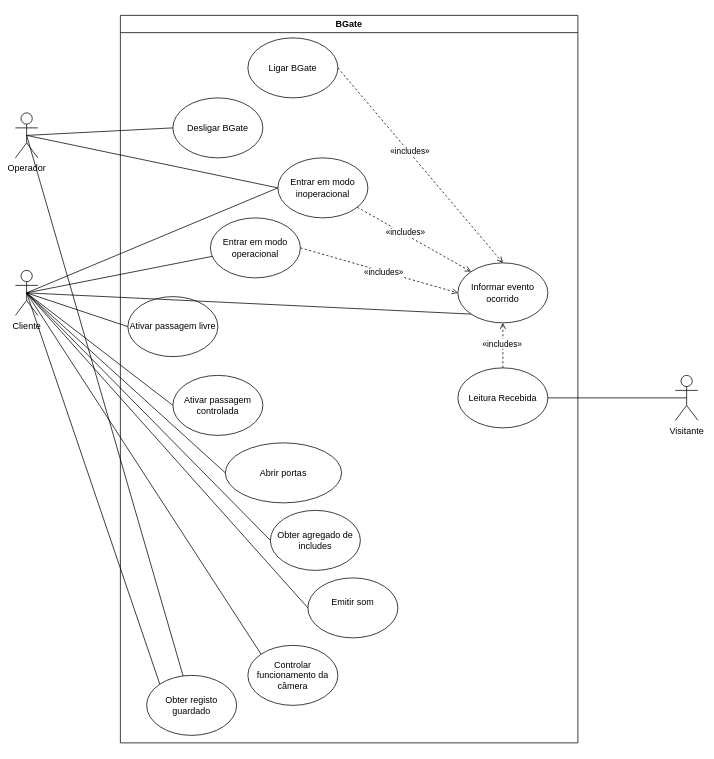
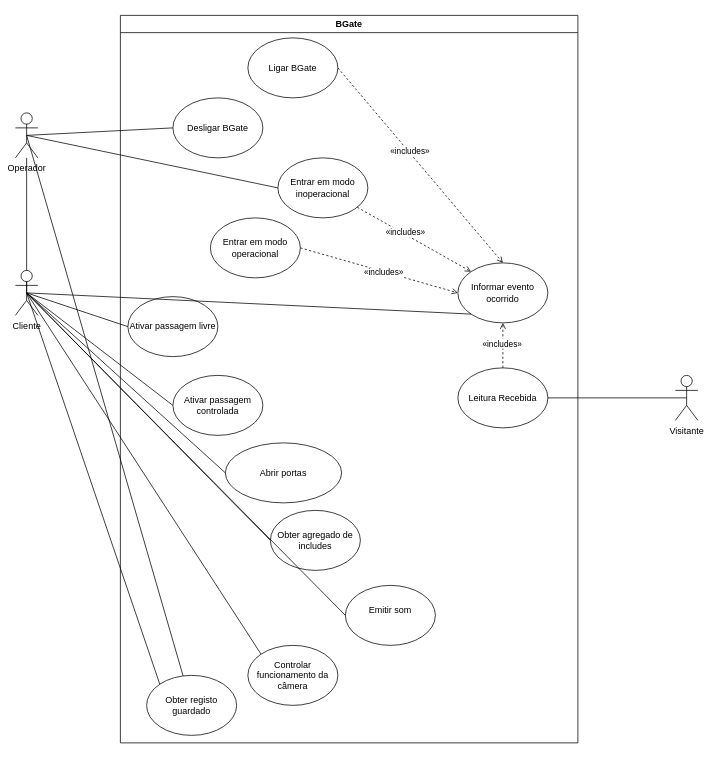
  <mxCell id="0" />
  <mxCell id="1" parent="0" />
  <mxCell id="2" value="BGate" style="swimlane;whiteSpace=wrap;html=1;" vertex="1" parent="1"><mxGeometry x="160" y="20" width="610" height="970" as="geometry" /></mxCell>
  <mxCell id="3" style="rounded=0;orthogonalLoop=1;jettySize=auto;html=1;exitX=1;exitY=0.5;exitDx=0;exitDy=0;entryX=0.5;entryY=0;entryDx=0;entryDy=0;endArrow=open;endFill=0;dashed=1;" edge="1" parent="2" source="5" target="15"><mxGeometry relative="1" as="geometry" /></mxCell>
  <mxCell id="4" value="«includes»" style="edgeLabel;html=1;align=center;verticalAlign=middle;resizable=0;points=[];" vertex="1" connectable="0" parent="3"><mxGeometry x="-0.141" y="1" relative="1" as="geometry"><mxPoint as="offset" /></mxGeometry></mxCell>
  <mxCell id="5" value="Ligar BGate" style="ellipse;whiteSpace=wrap;html=1;" vertex="1" parent="2"><mxGeometry x="170" y="30" width="120" height="80" as="geometry" /></mxCell>
  <mxCell id="6" style="rounded=0;orthogonalLoop=1;jettySize=auto;html=1;exitX=1;exitY=0.5;exitDx=0;exitDy=0;entryX=0;entryY=0.5;entryDx=0;entryDy=0;endArrow=open;endFill=0;dashed=1;" edge="1" parent="2" source="8" target="15"><mxGeometry relative="1" as="geometry" /></mxCell>
  <mxCell id="7" value="«includes»" style="edgeLabel;html=1;align=center;verticalAlign=middle;resizable=0;points=[];" vertex="1" connectable="0" parent="6"><mxGeometry x="0.052" y="-1" relative="1" as="geometry"><mxPoint as="offset" /></mxGeometry></mxCell>
  <mxCell id="8" value="Entrar em modo operacional" style="ellipse;whiteSpace=wrap;html=1;" vertex="1" parent="2"><mxGeometry x="120" y="270" width="120" height="80" as="geometry" /></mxCell>
  <mxCell id="9" style="rounded=0;orthogonalLoop=1;jettySize=auto;html=1;entryX=0;entryY=0;entryDx=0;entryDy=0;endArrow=open;endFill=0;dashed=1;" edge="1" parent="2" source="11" target="15"><mxGeometry relative="1" as="geometry" /></mxCell>
  <mxCell id="10" value="«includes»" style="edgeLabel;html=1;align=center;verticalAlign=middle;resizable=0;points=[];" vertex="1" connectable="0" parent="9"><mxGeometry x="-0.19" y="3" relative="1" as="geometry"><mxPoint as="offset" /></mxGeometry></mxCell>
  <mxCell id="11" value="Entrar em modo inoperacional" style="ellipse;whiteSpace=wrap;html=1;" vertex="1" parent="2"><mxGeometry x="210" y="190" width="120" height="80" as="geometry" /></mxCell>
  <mxCell id="12" style="rounded=0;orthogonalLoop=1;jettySize=auto;html=1;exitX=0.5;exitY=0;exitDx=0;exitDy=0;entryX=0.5;entryY=1;entryDx=0;entryDy=0;endArrow=open;endFill=0;dashed=1;" edge="1" parent="2" source="14" target="15"><mxGeometry relative="1" as="geometry" /></mxCell>
  <mxCell id="13" value="«includes»" style="edgeLabel;html=1;align=center;verticalAlign=middle;resizable=0;points=[];" vertex="1" connectable="0" parent="12"><mxGeometry x="0.088" y="2" relative="1" as="geometry"><mxPoint as="offset" /></mxGeometry></mxCell>
  <mxCell id="14" value="Leitura Recebida" style="ellipse;whiteSpace=wrap;html=1;" vertex="1" parent="2"><mxGeometry x="450" y="470" width="120" height="80" as="geometry" /></mxCell>
  <mxCell id="15" value="Informar evento ocorrido" style="ellipse;whiteSpace=wrap;html=1;" vertex="1" parent="2"><mxGeometry x="450" y="330" width="120" height="80" as="geometry" /></mxCell>
  <mxCell id="16" value="&lt;div&gt;Desligar BGate&lt;/div&gt;" style="ellipse;whiteSpace=wrap;html=1;" vertex="1" parent="2"><mxGeometry x="70" y="110" width="120" height="80" as="geometry" /></mxCell>
  <mxCell id="17" value="Abrir portas" style="ellipse;whiteSpace=wrap;html=1;" vertex="1" parent="2"><mxGeometry x="140" y="570" width="155" height="80" as="geometry" /></mxCell>
  <mxCell id="18" value="Ativar passagem livre" style="ellipse;whiteSpace=wrap;html=1;" vertex="1" parent="2"><mxGeometry x="10" y="375" width="120" height="80" as="geometry" /></mxCell>
  <mxCell id="19" value="Ativar passagem controlada" style="ellipse;whiteSpace=wrap;html=1;" vertex="1" parent="2"><mxGeometry x="70" y="480" width="120" height="80" as="geometry" /></mxCell>
  <mxCell id="20" value="Controlar funcionamento da câmera" style="ellipse;whiteSpace=wrap;html=1;" vertex="1" parent="2"><mxGeometry x="170" y="840" width="120" height="80" as="geometry" /></mxCell>
- <mxCell id="21" value="Emitir som&lt;div&gt;&lt;br&gt;&lt;/div&gt;" style="ellipse;whiteSpace=wrap;html=1;" vertex="1" parent="2"><mxGeometry x="250" y="750" width="120" height="80" as="geometry" /></mxCell>
+ <mxCell id="21" value="Emitir som&lt;div&gt;&lt;br&gt;&lt;/div&gt;" style="ellipse;whiteSpace=wrap;html=1;" vertex="1" parent="2"><mxGeometry x="300" y="760" width="120" height="80" as="geometry" /></mxCell>
  <mxCell id="22" value="Obter registo guardado" style="ellipse;whiteSpace=wrap;html=1;" vertex="1" parent="2"><mxGeometry x="35" y="880" width="120" height="80" as="geometry" /></mxCell>
  <mxCell id="23" value="Obter agregado de includes" style="ellipse;whiteSpace=wrap;html=1;" vertex="1" parent="2"><mxGeometry x="200" y="660" width="120" height="80" as="geometry" /></mxCell>
  <mxCell id="24" style="rounded=0;orthogonalLoop=1;jettySize=auto;html=1;exitX=0.5;exitY=0.5;exitDx=0;exitDy=0;exitPerimeter=0;endArrow=none;endFill=0;" edge="1" parent="1" source="27" target="22"><mxGeometry relative="1" as="geometry" /></mxCell>
  <mxCell id="25" style="rounded=0;orthogonalLoop=1;jettySize=auto;html=1;exitX=0.5;exitY=0.5;exitDx=0;exitDy=0;exitPerimeter=0;entryX=0;entryY=0.5;entryDx=0;entryDy=0;endArrow=none;endFill=0;" edge="1" parent="1" source="27" target="16"><mxGeometry relative="1" as="geometry" /></mxCell>
  <mxCell id="26" style="rounded=0;orthogonalLoop=1;jettySize=auto;html=1;exitX=0.5;exitY=0.5;exitDx=0;exitDy=0;exitPerimeter=0;entryX=0;entryY=0.5;entryDx=0;entryDy=0;endArrow=none;endFill=0;" edge="1" parent="1" source="27" target="11"><mxGeometry relative="1" as="geometry" /></mxCell>
  <mxCell id="27" value="Operador" style="shape=umlActor;verticalLabelPosition=bottom;verticalAlign=top;html=1;outlineConnect=0;" vertex="1" parent="1"><mxGeometry x="20" y="150" width="30" height="60" as="geometry" /></mxCell>
  <mxCell id="28" style="rounded=0;orthogonalLoop=1;jettySize=auto;html=1;exitX=0.5;exitY=0.5;exitDx=0;exitDy=0;exitPerimeter=0;entryX=1;entryY=0.5;entryDx=0;entryDy=0;endArrow=none;endFill=0;" edge="1" parent="1" source="29" target="14"><mxGeometry relative="1" as="geometry" /></mxCell>
  <mxCell id="29" value="Visitante" style="shape=umlActor;verticalLabelPosition=bottom;verticalAlign=top;html=1;outlineConnect=0;" vertex="1" parent="1"><mxGeometry x="900" y="500" width="30" height="60" as="geometry" /></mxCell>
- <mxCell id="30" style="rounded=0;orthogonalLoop=1;jettySize=auto;html=1;exitX=0.5;exitY=0.5;exitDx=0;exitDy=0;exitPerimeter=0;entryX=0;entryY=0.5;entryDx=0;entryDy=0;endArrow=none;endFill=0;" edge="1" parent="1" source="40" target="11"><mxGeometry relative="1" as="geometry" /></mxCell>
- <mxCell id="31" style="rounded=0;orthogonalLoop=1;jettySize=auto;html=1;exitX=0.5;exitY=0.5;exitDx=0;exitDy=0;exitPerimeter=0;endArrow=none;endFill=0;" edge="1" parent="1" source="40" target="8"><mxGeometry relative="1" as="geometry" /></mxCell>
+ <mxCell id="30" style="rounded=0;orthogonalLoop=1;jettySize=auto;html=1;exitX=0.5;exitY=0.5;exitDx=0;exitDy=0;exitPerimeter=0;endArrow=none;endFill=0;" edge="1" parent="1" source="40" target="27"><mxGeometry relative="1" as="geometry" /></mxCell>
  <mxCell id="32" style="rounded=0;orthogonalLoop=1;jettySize=auto;html=1;exitX=0.5;exitY=0.5;exitDx=0;exitDy=0;exitPerimeter=0;entryX=0;entryY=1;entryDx=0;entryDy=0;endArrow=none;endFill=0;" edge="1" parent="1" source="40" target="15"><mxGeometry relative="1" as="geometry" /></mxCell>
  <mxCell id="33" style="rounded=0;orthogonalLoop=1;jettySize=auto;html=1;exitX=0.5;exitY=0.5;exitDx=0;exitDy=0;exitPerimeter=0;entryX=0;entryY=0.5;entryDx=0;entryDy=0;endArrow=none;endFill=0;" edge="1" parent="1" source="40" target="17"><mxGeometry relative="1" as="geometry" /></mxCell>
  <mxCell id="34" style="rounded=0;orthogonalLoop=1;jettySize=auto;html=1;exitX=0.5;exitY=0.5;exitDx=0;exitDy=0;exitPerimeter=0;entryX=0;entryY=0.5;entryDx=0;entryDy=0;endArrow=none;endFill=0;" edge="1" parent="1" source="40" target="19"><mxGeometry relative="1" as="geometry" /></mxCell>
  <mxCell id="35" style="rounded=0;orthogonalLoop=1;jettySize=auto;html=1;exitX=0.5;exitY=0.5;exitDx=0;exitDy=0;exitPerimeter=0;entryX=0;entryY=0.5;entryDx=0;entryDy=0;endArrow=none;endFill=0;" edge="1" parent="1" source="40" target="18"><mxGeometry relative="1" as="geometry" /></mxCell>
  <mxCell id="36" style="rounded=0;orthogonalLoop=1;jettySize=auto;html=1;exitX=0.5;exitY=0.5;exitDx=0;exitDy=0;exitPerimeter=0;entryX=0;entryY=0.5;entryDx=0;entryDy=0;endArrow=none;endFill=0;" edge="1" parent="1" source="40" target="23"><mxGeometry relative="1" as="geometry" /></mxCell>
  <mxCell id="37" style="rounded=0;orthogonalLoop=1;jettySize=auto;html=1;exitX=0.5;exitY=0.5;exitDx=0;exitDy=0;exitPerimeter=0;entryX=0;entryY=0.5;entryDx=0;entryDy=0;endArrow=none;endFill=0;" edge="1" parent="1" source="40" target="21"><mxGeometry relative="1" as="geometry" /></mxCell>
  <mxCell id="38" style="rounded=0;orthogonalLoop=1;jettySize=auto;html=1;exitX=0.5;exitY=0.5;exitDx=0;exitDy=0;exitPerimeter=0;entryX=0;entryY=0;entryDx=0;entryDy=0;endArrow=none;endFill=0;" edge="1" parent="1" source="40" target="20"><mxGeometry relative="1" as="geometry" /></mxCell>
  <mxCell id="39" style="rounded=0;orthogonalLoop=1;jettySize=auto;html=1;exitX=0.5;exitY=0.5;exitDx=0;exitDy=0;exitPerimeter=0;entryX=0;entryY=0;entryDx=0;entryDy=0;endArrow=none;endFill=0;" edge="1" parent="1" source="40" target="22"><mxGeometry relative="1" as="geometry" /></mxCell>
  <mxCell id="40" value="Cliente" style="shape=umlActor;verticalLabelPosition=bottom;verticalAlign=top;html=1;outlineConnect=0;" vertex="1" parent="1"><mxGeometry x="20" y="360" width="30" height="60" as="geometry" /></mxCell>
